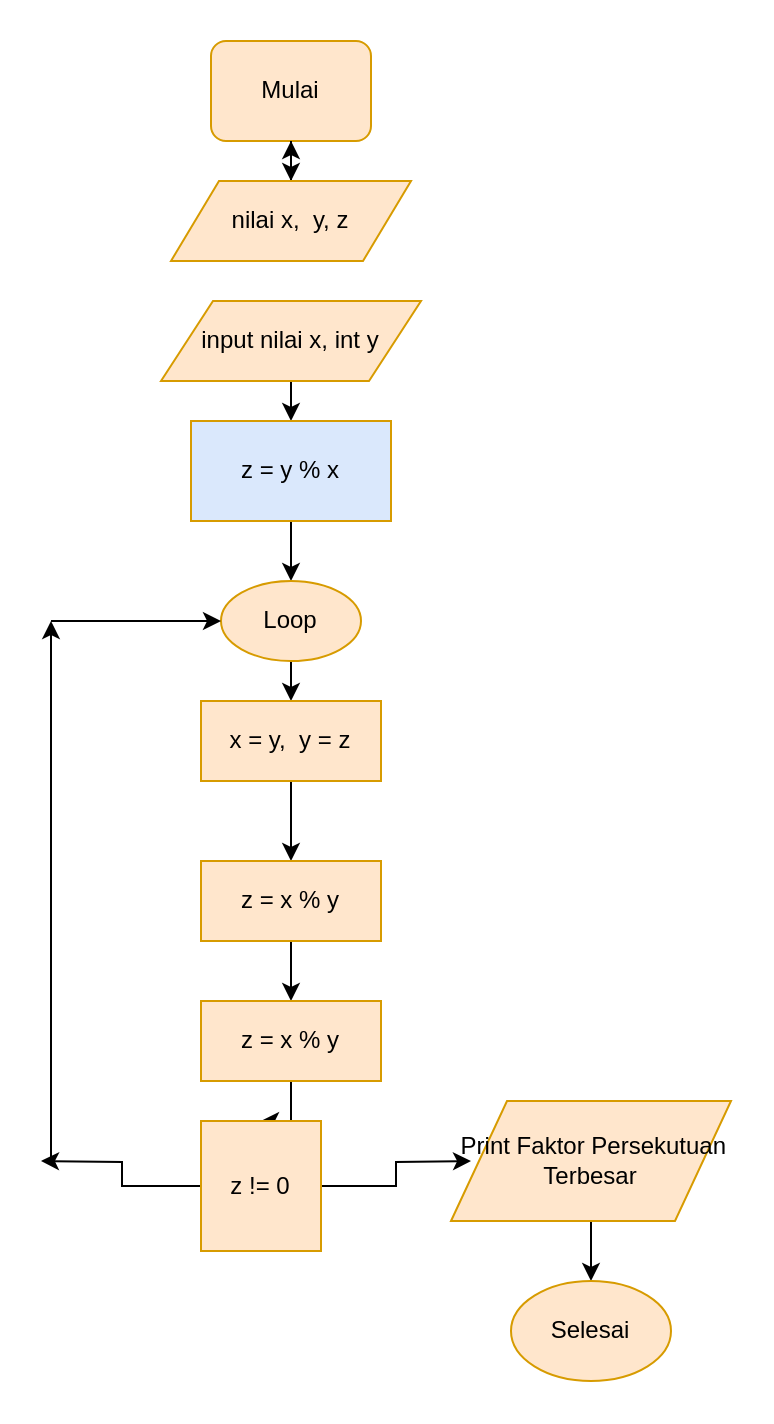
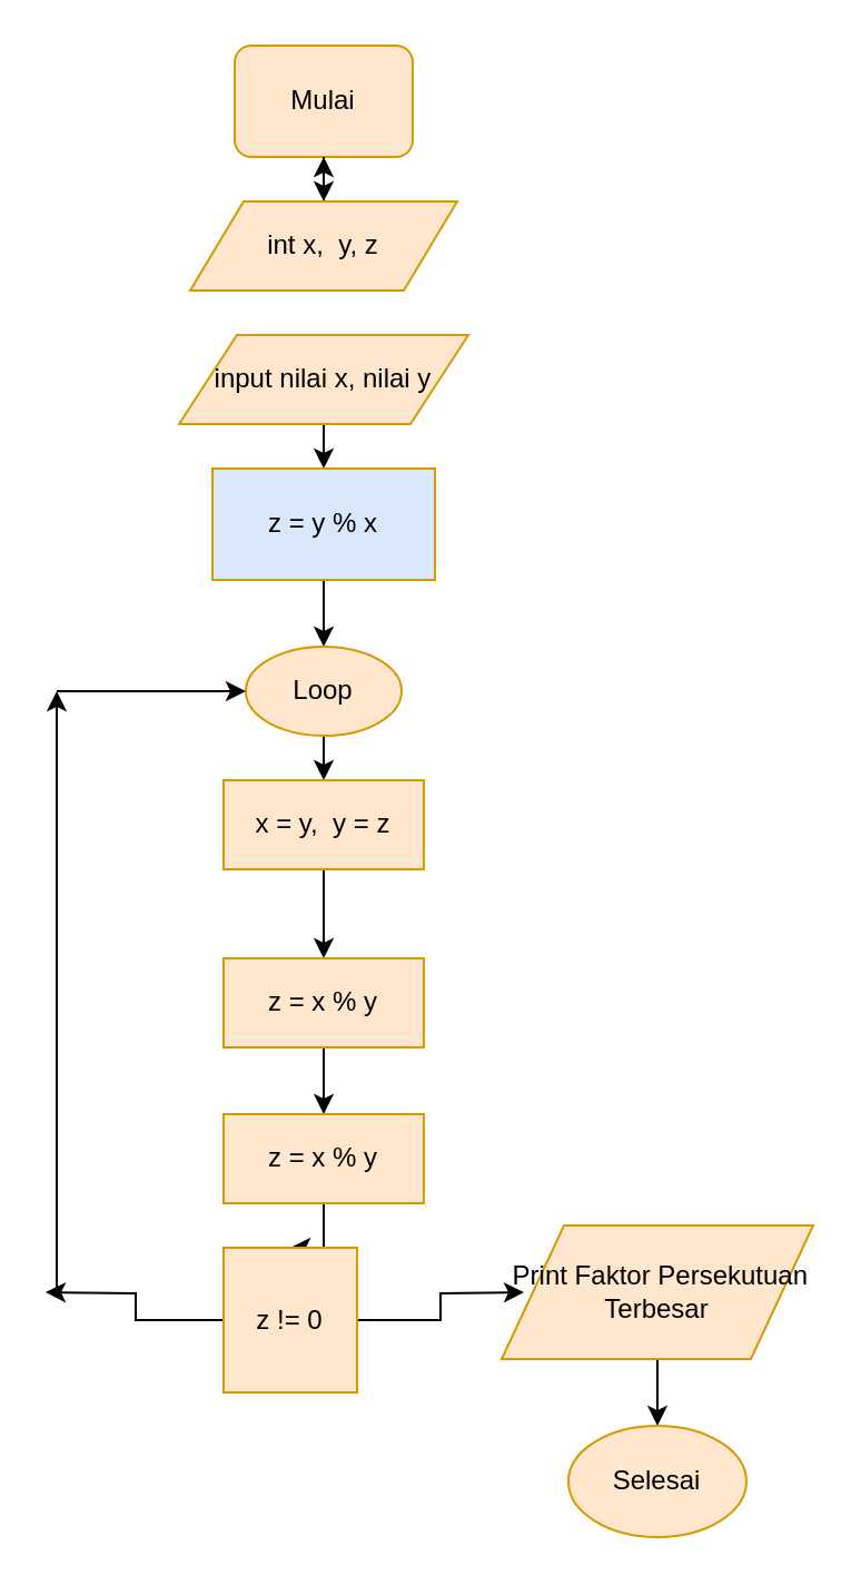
  <mxCell id="0" />
  <mxCell id="1" parent="0" />
  <mxCell id="2" value="" style="edgeStyle=orthogonalEdgeStyle;rounded=0;orthogonalLoop=1;jettySize=auto;html=1;" edge="1" parent="1" source="3"><mxGeometry relative="1" as="geometry"><mxPoint x="145" y="90" as="targetPoint" /></mxGeometry></mxCell>
  <mxCell id="3" value="Mulai" style="whiteSpace=wrap;html=1;fillColor=#ffe6cc;strokeColor=#d79b00;rounded=1;" vertex="1" parent="1"><mxGeometry x="105" y="20" width="80" height="50" as="geometry" /></mxCell>
  <mxCell id="4" value="" style="edgeStyle=orthogonalEdgeStyle;rounded=0;orthogonalLoop=1;jettySize=auto;html=1;" edge="1" parent="1" source="5" target="3"><mxGeometry relative="1" as="geometry" /></mxCell>
- <mxCell id="5" value="nilai x,&amp;nbsp; y, z" style="shape=parallelogram;perimeter=parallelogramPerimeter;whiteSpace=wrap;html=1;fillColor=#ffe6cc;strokeColor=#d79b00;" vertex="1" parent="1"><mxGeometry x="85" y="90" width="120" height="40" as="geometry" /></mxCell>
+ <mxCell id="5" value="int x,&amp;nbsp; y, z" style="shape=parallelogram;perimeter=parallelogramPerimeter;whiteSpace=wrap;html=1;fillColor=#ffe6cc;strokeColor=#d79b00;" vertex="1" parent="1"><mxGeometry x="85" y="90" width="120" height="40" as="geometry" /></mxCell>
  <mxCell id="6" value="" style="edgeStyle=orthogonalEdgeStyle;rounded=0;orthogonalLoop=1;jettySize=auto;html=1;" edge="1" parent="1" source="7"><mxGeometry relative="1" as="geometry"><mxPoint x="145" y="210" as="targetPoint" /></mxGeometry></mxCell>
- <mxCell id="7" value="input nilai x, int y" style="shape=parallelogram;perimeter=parallelogramPerimeter;whiteSpace=wrap;html=1;fillColor=#ffe6cc;strokeColor=#d79b00;" vertex="1" parent="1"><mxGeometry x="80" y="150" width="130" height="40" as="geometry" /></mxCell>
+ <mxCell id="7" value="input nilai x, nilai y" style="shape=parallelogram;perimeter=parallelogramPerimeter;whiteSpace=wrap;html=1;fillColor=#ffe6cc;strokeColor=#d79b00;" vertex="1" parent="1"><mxGeometry x="80" y="150" width="130" height="40" as="geometry" /></mxCell>
  <mxCell id="8" value="" style="edgeStyle=orthogonalEdgeStyle;rounded=0;orthogonalLoop=1;jettySize=auto;html=1;" edge="1" parent="1" source="9"><mxGeometry relative="1" as="geometry"><mxPoint x="145" y="290" as="targetPoint" /></mxGeometry></mxCell>
  <mxCell id="9" value="z = y % x" style="rounded=0;whiteSpace=wrap;html=1;fillColor=#dae8fc;strokeColor=#d79b00;" vertex="1" parent="1"><mxGeometry x="95" y="210" width="100" height="50" as="geometry" /></mxCell>
  <mxCell id="10" value="" style="edgeStyle=orthogonalEdgeStyle;rounded=0;orthogonalLoop=1;jettySize=auto;html=1;" edge="1" parent="1" source="11"><mxGeometry relative="1" as="geometry"><mxPoint x="145" y="350" as="targetPoint" /></mxGeometry></mxCell>
  <mxCell id="11" value="Loop" style="ellipse;whiteSpace=wrap;html=1;fillColor=#ffe6cc;strokeColor=#d79b00;" vertex="1" parent="1"><mxGeometry x="110" y="290" width="70" height="40" as="geometry" /></mxCell>
  <mxCell id="12" value="" style="edgeStyle=orthogonalEdgeStyle;rounded=0;orthogonalLoop=1;jettySize=auto;html=1;" edge="1" parent="1" source="13" target="15"><mxGeometry relative="1" as="geometry" /></mxCell>
  <mxCell id="13" value="&lt;div&gt;x = y,&amp;nbsp;&amp;nbsp;&lt;span&gt;y = z&lt;/span&gt;&lt;/div&gt;" style="rounded=0;whiteSpace=wrap;html=1;fillColor=#ffe6cc;strokeColor=#d79b00;" vertex="1" parent="1"><mxGeometry x="100" y="350" width="90" height="40" as="geometry" /></mxCell>
  <mxCell id="14" value="" style="edgeStyle=orthogonalEdgeStyle;rounded=0;orthogonalLoop=1;jettySize=auto;html=1;" edge="1" parent="1" source="15" target="17"><mxGeometry relative="1" as="geometry" /></mxCell>
  <mxCell id="15" value="z = x % y" style="rounded=0;whiteSpace=wrap;html=1;fillColor=#ffe6cc;strokeColor=#d79b00;" vertex="1" parent="1"><mxGeometry x="100" y="430" width="90" height="40" as="geometry" /></mxCell>
  <mxCell id="16" value="" style="edgeStyle=orthogonalEdgeStyle;rounded=0;orthogonalLoop=1;jettySize=auto;html=1;" edge="1" parent="1" source="17" target="20"><mxGeometry relative="1" as="geometry" /></mxCell>
  <mxCell id="17" value="z = x % y" style="rounded=0;whiteSpace=wrap;html=1;fillColor=#ffe6cc;strokeColor=#d79b00;" vertex="1" parent="1"><mxGeometry x="100" y="500" width="90" height="40" as="geometry" /></mxCell>
  <mxCell id="18" value="" style="edgeStyle=orthogonalEdgeStyle;rounded=0;orthogonalLoop=1;jettySize=auto;html=1;" edge="1" parent="1" source="20"><mxGeometry relative="1" as="geometry"><mxPoint x="235" y="580" as="targetPoint" /></mxGeometry></mxCell>
  <mxCell id="19" value="" style="edgeStyle=orthogonalEdgeStyle;rounded=0;orthogonalLoop=1;jettySize=auto;html=1;" edge="1" parent="1" source="20"><mxGeometry relative="1" as="geometry"><mxPoint x="20" y="580" as="targetPoint" /></mxGeometry></mxCell>
  <mxCell id="20" value="z != 0" style="rounded=0;whiteSpace=wrap;html=1;fillColor=#ffe6cc;strokeColor=#d79b00;" vertex="1" parent="1"><mxGeometry x="100" y="560" width="60" height="65" as="geometry" /></mxCell>
  <mxCell id="21" value="" style="edgeStyle=orthogonalEdgeStyle;rounded=0;orthogonalLoop=1;jettySize=auto;html=1;" edge="1" parent="1" source="22"><mxGeometry relative="1" as="geometry"><mxPoint x="295" y="640" as="targetPoint" /></mxGeometry></mxCell>
  <mxCell id="22" value="&amp;nbsp;Print Faktor Persekutuan Terbesar" style="shape=parallelogram;perimeter=parallelogramPerimeter;whiteSpace=wrap;html=1;fillColor=#ffe6cc;strokeColor=#d79b00;" vertex="1" parent="1"><mxGeometry x="225" y="550" width="140" height="60" as="geometry" /></mxCell>
  <mxCell id="23" value="" style="endArrow=classic;html=1;entryX=0;entryY=0.5;entryDx=0;entryDy=0;" edge="1" parent="1" target="11"><mxGeometry width="50" height="50" relative="1" as="geometry"><mxPoint x="25" y="310" as="sourcePoint" /><mxPoint x="75" y="260" as="targetPoint" /></mxGeometry></mxCell>
  <mxCell id="24" value="" style="endArrow=classic;html=1;" edge="1" parent="1"><mxGeometry width="50" height="50" relative="1" as="geometry"><mxPoint x="25" y="580" as="sourcePoint" /><mxPoint x="25" y="310" as="targetPoint" /></mxGeometry></mxCell>
  <mxCell id="25" value="Selesai" style="ellipse;whiteSpace=wrap;html=1;fillColor=#ffe6cc;strokeColor=#d79b00;" vertex="1" parent="1"><mxGeometry x="255" y="640" width="80" height="50" as="geometry" /></mxCell>
